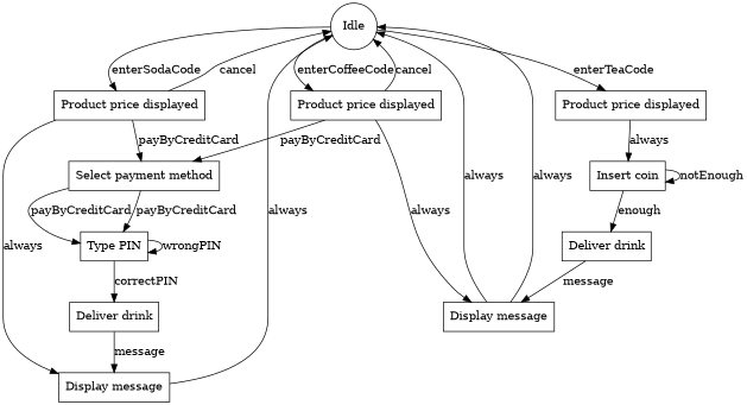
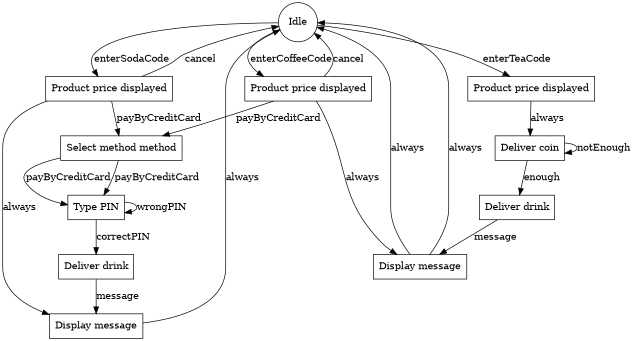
  digraph {
    node [shape=box]
    n1 [label=Idle shape=circle]
    n2 [label="Product price displayed"]
    n3 [label="Product price displayed"]
    n4 [label="Product price displayed"]
    n5 [label="Display message"]
-   n6 [label="Select payment method"]
+   n6 [label="Select method method"]
    n7 [label="Display message"]
-   n8 [label="Insert coin"]
+   n8 [label="Deliver coin"]
    n9 [label="Type PIN"]
    n10 [label="Deliver drink"]
    n11 [label="Deliver drink"]
    n1 -> n2 [label=enterSodaCode]
    n1 -> n3 [label=enterCoffeeCode]
    n1 -> n4 [label=enterTeaCode]
    n2 -> n1 [label=cancel]
    n2 -> n5 [label=always]
    n2 -> n6 [label=payByCreditCard]
    n3 -> n1 [label=cancel]
    n3 -> n6 [label=payByCreditCard]
    n3 -> n7 [label=always]
    n4 -> n8 [label=always]
    n5 -> n1 [label=always]
    n6 -> n9 [label=payByCreditCard]
    n6 -> n9 [label=payByCreditCard]
    n7 -> n1 [label=always]
    n7 -> n1 [label=always]
    n8 -> n8 [label=notEnough]
    n8 -> n11 [label=enough]
    n9 -> n9 [label=wrongPIN]
    n9 -> n10 [label=correctPIN]
    n10 -> n5 [label=message]
    n11 -> n7 [label=message]
  }
